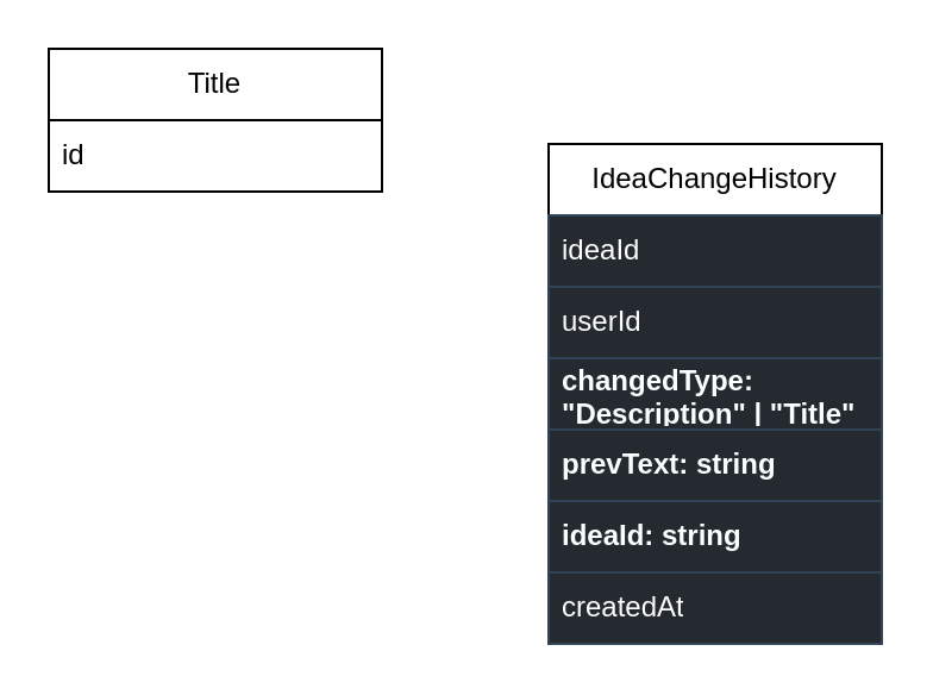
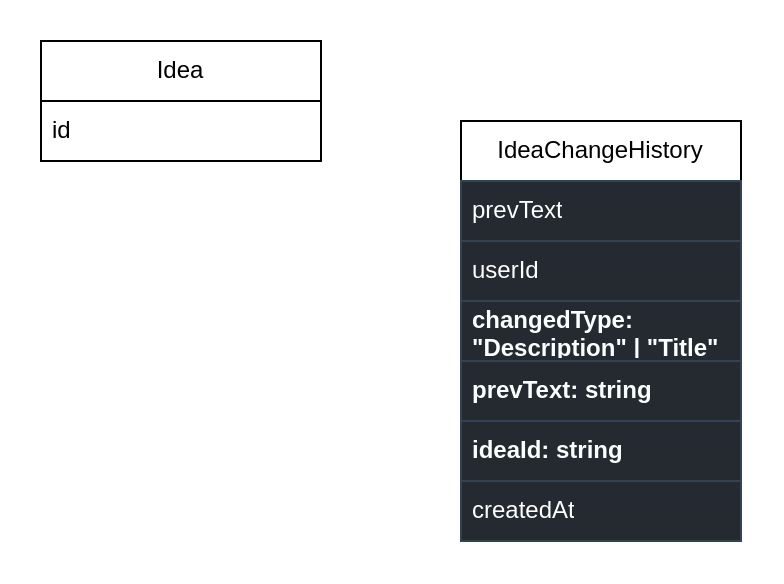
  <mxCell id="0" />
  <mxCell id="1" parent="0" />
- <mxCell id="2" value="Title" style="swimlane;fontStyle=0;childLayout=stackLayout;horizontal=1;startSize=30;horizontalStack=0;resizeParent=1;resizeParentMax=0;resizeLast=0;collapsible=1;marginBottom=0;whiteSpace=wrap;html=1;" vertex="1" parent="1"><mxGeometry x="20" y="20" width="140" height="60" as="geometry"><mxRectangle x="300" y="320" width="60" height="30" as="alternateBounds" /></mxGeometry></mxCell>
+ <mxCell id="2" value="Idea" style="swimlane;fontStyle=0;childLayout=stackLayout;horizontal=1;startSize=30;horizontalStack=0;resizeParent=1;resizeParentMax=0;resizeLast=0;collapsible=1;marginBottom=0;whiteSpace=wrap;html=1;" vertex="1" parent="1"><mxGeometry x="20" y="20" width="140" height="60" as="geometry"><mxRectangle x="300" y="320" width="60" height="30" as="alternateBounds" /></mxGeometry></mxCell>
  <mxCell id="3" value="id" style="text;strokeColor=none;fillColor=none;align=left;verticalAlign=middle;spacingLeft=4;spacingRight=4;overflow=hidden;points=[[0,0.5],[1,0.5]];portConstraint=eastwest;rotatable=0;whiteSpace=wrap;html=1;" vertex="1" parent="2"><mxGeometry y="30" width="140" height="30" as="geometry" /></mxCell>
  <mxCell id="4" value="IdeaChangeHistory" style="swimlane;fontStyle=0;childLayout=stackLayout;horizontal=1;startSize=30;horizontalStack=0;resizeParent=1;resizeParentMax=0;resizeLast=0;collapsible=1;marginBottom=0;whiteSpace=wrap;html=1;" vertex="1" parent="1"><mxGeometry x="230" y="60" width="140" height="210" as="geometry"><mxRectangle x="300" y="320" width="60" height="30" as="alternateBounds" /></mxGeometry></mxCell>
- <mxCell id="5" value="ideaId" style="text;align=left;verticalAlign=middle;spacingLeft=4;spacingRight=4;overflow=hidden;points=[[0,0.5],[1,0.5]];portConstraint=eastwest;rotatable=0;whiteSpace=wrap;html=1;fillColor=#242A30;fontColor=#ffffff;strokeColor=#314354;" vertex="1" parent="4"><mxGeometry y="30" width="140" height="30" as="geometry" /></mxCell>
+ <mxCell id="5" value="prevText" style="text;align=left;verticalAlign=middle;spacingLeft=4;spacingRight=4;overflow=hidden;points=[[0,0.5],[1,0.5]];portConstraint=eastwest;rotatable=0;whiteSpace=wrap;html=1;fillColor=#242A30;fontColor=#ffffff;strokeColor=#314354;" vertex="1" parent="4"><mxGeometry y="30" width="140" height="30" as="geometry" /></mxCell>
  <mxCell id="6" value="userId" style="text;align=left;verticalAlign=middle;spacingLeft=4;spacingRight=4;overflow=hidden;points=[[0,0.5],[1,0.5]];portConstraint=eastwest;rotatable=0;whiteSpace=wrap;html=1;fillColor=#242A30;fontColor=#ffffff;strokeColor=#314354;" vertex="1" parent="4"><mxGeometry y="60" width="140" height="30" as="geometry" /></mxCell>
  <mxCell id="7" value="&lt;b&gt;&lt;font color=&quot;#fcffff&quot;&gt;changedType: &quot;Description&quot; | &quot;Title&quot;&lt;/font&gt;&lt;/b&gt;" style="text;align=left;verticalAlign=middle;spacingLeft=4;spacingRight=4;overflow=hidden;points=[[0,0.5],[1,0.5]];portConstraint=eastwest;rotatable=0;whiteSpace=wrap;html=1;fillColor=#242A30;fontColor=#0FFFB7;strokeColor=#314354;" vertex="1" parent="4"><mxGeometry y="90" width="140" height="30" as="geometry" /></mxCell>
  <mxCell id="8" value="&lt;font color=&quot;#fcffff&quot;&gt;&lt;b&gt;prevText: string&lt;/b&gt;&lt;/font&gt;" style="text;align=left;verticalAlign=middle;spacingLeft=4;spacingRight=4;overflow=hidden;points=[[0,0.5],[1,0.5]];portConstraint=eastwest;rotatable=0;whiteSpace=wrap;html=1;fillColor=#242A30;fontColor=#0FFFB7;strokeColor=#314354;" vertex="1" parent="4"><mxGeometry y="120" width="140" height="30" as="geometry" /></mxCell>
  <mxCell id="9" value="&lt;font color=&quot;#fcffff&quot;&gt;&lt;b&gt;ideaId: string&lt;/b&gt;&lt;/font&gt;" style="text;align=left;verticalAlign=middle;spacingLeft=4;spacingRight=4;overflow=hidden;points=[[0,0.5],[1,0.5]];portConstraint=eastwest;rotatable=0;whiteSpace=wrap;html=1;fillColor=#242A30;fontColor=#0FFFB7;strokeColor=#314354;" vertex="1" parent="4"><mxGeometry y="150" width="140" height="30" as="geometry" /></mxCell>
  <mxCell id="10" value="createdAt" style="text;align=left;verticalAlign=middle;spacingLeft=4;spacingRight=4;overflow=hidden;points=[[0,0.5],[1,0.5]];portConstraint=eastwest;rotatable=0;whiteSpace=wrap;html=1;fillColor=#242A30;fontColor=#ffffff;strokeColor=#314354;" vertex="1" parent="4"><mxGeometry y="180" width="140" height="30" as="geometry" /></mxCell>
